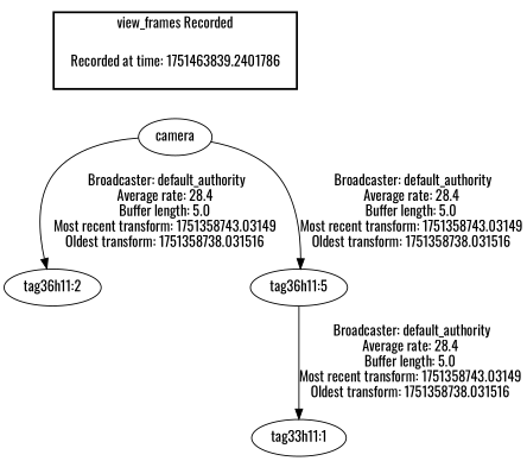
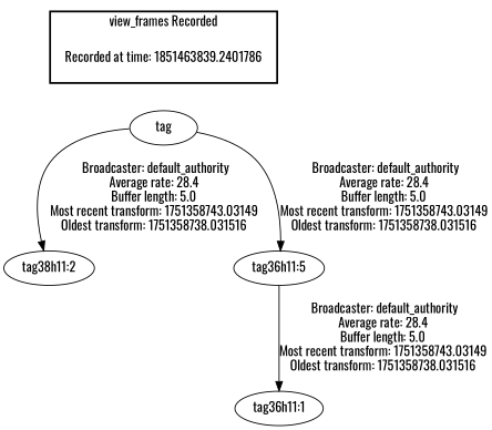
  digraph {
    fontname=Oswald
    node [fontname=Oswald]
    edge [fontname=Oswald]
-   "Recorded at time: 1751463839.2401786" [shape=plaintext]
-   camera
-   "tag36h11:2"
+   "Recorded at time: 1751463839.2401786" [shape=plaintext label="Recorded at time: 1851463839.2401786"]
+   camera [label=tag]
+   "tag36h11:2" [label="tag38h11:2"]
    "tag36h11:5"
-   "tag36h11:1" [label="tag33h11:1"]
+   "tag36h11:1"
    subgraph cluster_1 {
      color=black
      label="view_frames Recorded"
      style=bold
      "Recorded at time: 1751463839.2401786"
    }
    "Recorded at time: 1751463839.2401786" -> camera [style=invis]
    camera -> "tag36h11:2" [label=" Broadcaster: default_authority\nAverage rate: 28.4\nBuffer length: 5.0\nMost recent transform: 1751358743.03149\nOldest transform: 1751358738.031516\n"]
    camera -> "tag36h11:5" [label=" Broadcaster: default_authority\nAverage rate: 28.4\nBuffer length: 5.0\nMost recent transform: 1751358743.03149\nOldest transform: 1751358738.031516\n"]
    "tag36h11:5" -> "tag36h11:1" [label=" Broadcaster: default_authority\nAverage rate: 28.4\nBuffer length: 5.0\nMost recent transform: 1751358743.03149\nOldest transform: 1751358738.031516\n"]
  }
